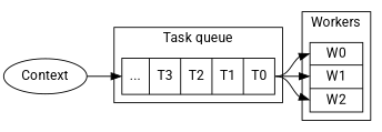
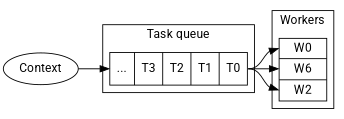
  digraph {
    rankdir=LR
    fontname=Roboto
    node [shape=record fontname=Roboto]
    edge [tailport=f0 fontname=Roboto]
    n1 [label="{<fx> ... | T3 | T2 | T1 | <f0> T0}" rank=10000]
-   n2 [label="<f0> W0 | <f1> W1 | <f2> W2" rank=-10000]
+   n2 [label="<f0> W0 | <f1> W6 | <f2> W2" rank=-10000]
    Context [shape=""]
    subgraph cluster_1 {
      label="Task queue"
      n1
    }
    subgraph cluster_2 {
      label=Workers
      n2
    }
    n1 -> n2 [headport=f0]
    n1 -> n2 [headport=f1]
    n1 -> n2 [headport=f2]
    Context -> n1 [headport=fx tailport=""]
  }
